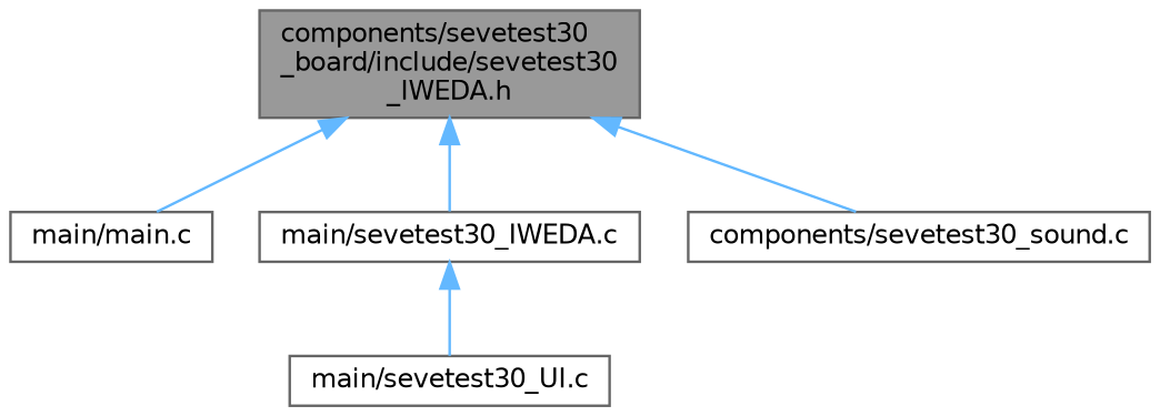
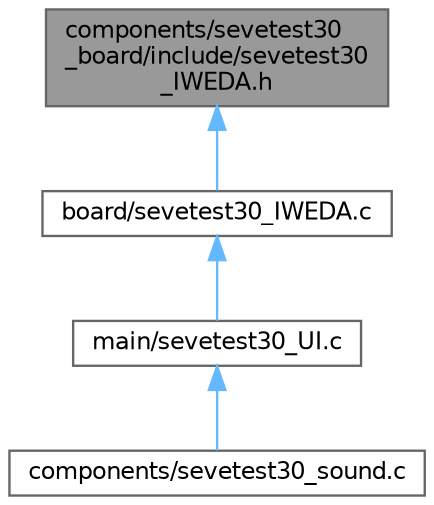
  digraph {
    node [color=grey40 fillcolor=white fontname=Helvetica fontsize=10 shape=box style=filled]
    edge [color=steelblue1 dir=back fontname=Helvetica fontsize=10 labelfontname=Helvetica labelfontsize=10 style=solid]
    n1 [color=gray40 fillcolor=grey60 fontcolor=black height=0.2 label="components/sevetest30\l_board/include/sevetest30\l_IWEDA.h" width=0.4]
-   n2 [height=0.2 label="main/main.c" width=0.4]
-   n3 [height=0.2 label="main/sevetest30_IWEDA.c" width=0.4]
+   n3 [height=0.2 label="board/sevetest30_IWEDA.c" width=0.4]
    n4 [height=0.2 label="components/sevetest30_sound.c" width=0.4]
    n5 [height=0.2 label="main/sevetest30_UI.c" width=0.4]
-   n1 -> n2
    n1 -> n3
-   n1 -> n4
+   n5 -> n4
    n3 -> n5
  }
